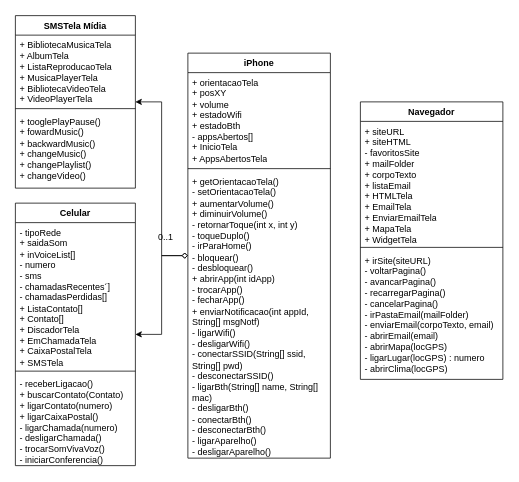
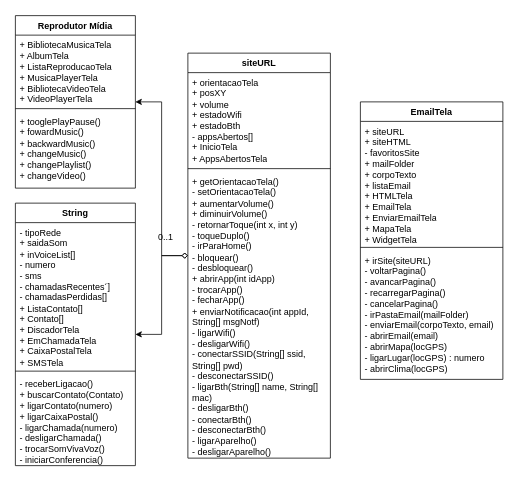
  <mxCell id="0" />
  <mxCell id="1" parent="0" />
- <mxCell id="2" value="Celular" style="swimlane;fontStyle=1;align=center;verticalAlign=top;childLayout=stackLayout;horizontal=1;startSize=26;horizontalStack=0;resizeParent=1;resizeParentMax=0;resizeLast=0;collapsible=1;marginBottom=0;whiteSpace=wrap;html=1;" parent="1" vertex="1"><mxGeometry x="20" y="270" width="160" height="350" as="geometry" /></mxCell>
+ <mxCell id="2" value="String" style="swimlane;fontStyle=1;align=center;verticalAlign=top;childLayout=stackLayout;horizontal=1;startSize=26;horizontalStack=0;resizeParent=1;resizeParentMax=0;resizeLast=0;collapsible=1;marginBottom=0;whiteSpace=wrap;html=1;" parent="1" vertex="1"><mxGeometry x="20" y="270" width="160" height="350" as="geometry" /></mxCell>
  <mxCell id="3" value="&lt;div&gt;- tipoRede&lt;/div&gt;&lt;div&gt;+ saidaSom&lt;/div&gt;&lt;div&gt;+ inVoiceList[]&lt;/div&gt;&lt;div&gt;- numero&lt;/div&gt;&lt;div&gt;- sms&lt;/div&gt;&lt;div&gt;- chamadasRecentes´]&lt;/div&gt;&lt;div&gt;- chamadasPerdidas[]&lt;br&gt;&lt;/div&gt;&lt;div&gt;+ ListaContato[]&lt;/div&gt;&lt;div&gt;+ Contato[]&lt;/div&gt;&lt;div&gt;+ DiscadorTela&lt;/div&gt;&lt;div&gt;+ EmChamadaTela&lt;/div&gt;&lt;div&gt;+ CaixaPostalTela&lt;/div&gt;&lt;div&gt;+ SMSTela&lt;br&gt;&lt;/div&gt;" style="text;strokeColor=none;fillColor=none;align=left;verticalAlign=top;spacingLeft=4;spacingRight=4;overflow=hidden;rotatable=0;points=[[0,0.5],[1,0.5]];portConstraint=eastwest;whiteSpace=wrap;html=1;" parent="2" vertex="1"><mxGeometry y="26" width="160" height="194" as="geometry" /></mxCell>
  <mxCell id="4" value="" style="line;strokeWidth=1;fillColor=none;align=left;verticalAlign=middle;spacingTop=-1;spacingLeft=3;spacingRight=3;rotatable=0;labelPosition=right;points=[];portConstraint=eastwest;strokeColor=inherit;" parent="2" vertex="1"><mxGeometry y="220" width="160" height="8" as="geometry" /></mxCell>
  <mxCell id="5" value="&lt;div&gt;- receberLigacao()&lt;/div&gt;&lt;div&gt;+ buscarContato(Contato)&lt;/div&gt;&lt;div&gt;+ ligarContato(numero)&lt;/div&gt;&lt;div&gt;+ ligarCaixaPostal()&lt;/div&gt;&lt;div&gt;- ligarChamada(numero)&lt;/div&gt;&lt;div&gt;- desligarChamada()&lt;/div&gt;&lt;div&gt;- trocarSomVivaVoz()&lt;/div&gt;&lt;div&gt;- iniciarConferencia()&lt;br&gt;&lt;/div&gt;" style="text;strokeColor=none;fillColor=none;align=left;verticalAlign=top;spacingLeft=4;spacingRight=4;overflow=hidden;rotatable=0;points=[[0,0.5],[1,0.5]];portConstraint=eastwest;whiteSpace=wrap;html=1;" parent="2" vertex="1"><mxGeometry y="228" width="160" height="122" as="geometry" /></mxCell>
- <mxCell id="6" value="Navegador" style="swimlane;fontStyle=1;align=center;verticalAlign=top;childLayout=stackLayout;horizontal=1;startSize=26;horizontalStack=0;resizeParent=1;resizeParentMax=0;resizeLast=0;collapsible=1;marginBottom=0;whiteSpace=wrap;html=1;" parent="1" vertex="1"><mxGeometry x="480" y="135" width="190" height="370" as="geometry" /></mxCell>
+ <mxCell id="6" value="EmailTela" style="swimlane;fontStyle=1;align=center;verticalAlign=top;childLayout=stackLayout;horizontal=1;startSize=26;horizontalStack=0;resizeParent=1;resizeParentMax=0;resizeLast=0;collapsible=1;marginBottom=0;whiteSpace=wrap;html=1;" parent="1" vertex="1"><mxGeometry x="480" y="135" width="190" height="370" as="geometry" /></mxCell>
  <mxCell id="7" value="&lt;div&gt;+ siteURL&lt;/div&gt;&lt;div&gt;+ siteHTML&lt;/div&gt;&lt;div&gt;- favoritosSite&lt;br&gt;&lt;/div&gt;&lt;div&gt;+ mailFolder&lt;/div&gt;&lt;div&gt;+ corpoTexto&lt;/div&gt;&lt;div&gt;+ listaEmail&lt;br&gt;&lt;/div&gt;&lt;div&gt;+ HTMLTela&lt;/div&gt;&lt;div&gt;+ EmailTela&lt;/div&gt;&lt;div&gt;+ EnviarEmailTela&lt;/div&gt;&lt;div&gt;+ MapaTela&lt;/div&gt;&lt;div&gt;+ WidgetTela&lt;br&gt;&lt;/div&gt;" style="text;strokeColor=none;fillColor=none;align=left;verticalAlign=top;spacingLeft=4;spacingRight=4;overflow=hidden;rotatable=0;points=[[0,0.5],[1,0.5]];portConstraint=eastwest;whiteSpace=wrap;html=1;" parent="6" vertex="1"><mxGeometry y="26" width="190" height="164" as="geometry" /></mxCell>
  <mxCell id="8" value="" style="line;strokeWidth=1;fillColor=none;align=left;verticalAlign=middle;spacingTop=-1;spacingLeft=3;spacingRight=3;rotatable=0;labelPosition=right;points=[];portConstraint=eastwest;strokeColor=inherit;" parent="6" vertex="1"><mxGeometry y="190" width="190" height="8" as="geometry" /></mxCell>
  <mxCell id="9" value="&lt;div&gt;+ irSite(siteURL)&lt;/div&gt;&lt;div&gt;- voltarPagina()&lt;/div&gt;&lt;div&gt;- avancarPagina()&lt;/div&gt;&lt;div&gt;- recarregarPagina()&lt;/div&gt;&lt;div&gt;- cancelarPagina()&lt;/div&gt;&lt;div&gt;- irPastaEmail(mailFolder)&lt;/div&gt;&lt;div&gt;- enviarEmail(corpoTexto, email)&lt;/div&gt;&lt;div&gt;- abrirEmail(email)&lt;/div&gt;&lt;div&gt;- abrirMapa(locGPS)&lt;/div&gt;&lt;div&gt;- ligarLugar(locGPS) : numero&lt;br&gt;&lt;/div&gt;&lt;div&gt;- abrirClima(locGPS)&lt;br&gt;&lt;/div&gt;" style="text;strokeColor=none;fillColor=none;align=left;verticalAlign=top;spacingLeft=4;spacingRight=4;overflow=hidden;rotatable=0;points=[[0,0.5],[1,0.5]];portConstraint=eastwest;whiteSpace=wrap;html=1;" parent="6" vertex="1"><mxGeometry y="198" width="190" height="172" as="geometry" /></mxCell>
  <mxCell id="10" style="edgeStyle=orthogonalEdgeStyle;rounded=0;orthogonalLoop=1;jettySize=auto;html=1;startArrow=diamond;startFill=0;" parent="1" source="12" target="2" edge="1"><mxGeometry relative="1" as="geometry" /></mxCell>
  <mxCell id="11" style="edgeStyle=orthogonalEdgeStyle;rounded=0;orthogonalLoop=1;jettySize=auto;html=1;startArrow=diamond;startFill=0;" parent="1" source="12" target="16" edge="1"><mxGeometry relative="1" as="geometry" /></mxCell>
- <mxCell id="12" value="iPhone" style="swimlane;fontStyle=1;align=center;verticalAlign=top;childLayout=stackLayout;horizontal=1;startSize=26;horizontalStack=0;resizeParent=1;resizeParentMax=0;resizeLast=0;collapsible=1;marginBottom=0;whiteSpace=wrap;html=1;" parent="1" vertex="1"><mxGeometry x="250" y="70" width="190" height="540" as="geometry" /></mxCell>
+ <mxCell id="12" value="siteURL" style="swimlane;fontStyle=1;align=center;verticalAlign=top;childLayout=stackLayout;horizontal=1;startSize=26;horizontalStack=0;resizeParent=1;resizeParentMax=0;resizeLast=0;collapsible=1;marginBottom=0;whiteSpace=wrap;html=1;" parent="1" vertex="1"><mxGeometry x="250" y="70" width="190" height="540" as="geometry" /></mxCell>
  <mxCell id="13" value="&lt;div&gt;+ orientacaoTela&lt;/div&gt;&lt;div&gt;+ posXY&lt;br&gt;&lt;/div&gt;&lt;div&gt;+ volume&lt;/div&gt;&lt;div&gt;+ estadoWifi&lt;/div&gt;&lt;div&gt;+ estadoBth&lt;br&gt;&lt;/div&gt;&lt;div&gt;- appsAbertos[]&lt;/div&gt;&lt;div&gt;+ InicioTela&lt;/div&gt;&lt;div&gt;+ AppsAbertosTela&lt;/div&gt;" style="text;strokeColor=none;fillColor=none;align=left;verticalAlign=top;spacingLeft=4;spacingRight=4;overflow=hidden;rotatable=0;points=[[0,0.5],[1,0.5]];portConstraint=eastwest;whiteSpace=wrap;html=1;" parent="12" vertex="1"><mxGeometry y="26" width="190" height="124" as="geometry" /></mxCell>
  <mxCell id="14" value="" style="line;strokeWidth=1;fillColor=none;align=left;verticalAlign=middle;spacingTop=-1;spacingLeft=3;spacingRight=3;rotatable=0;labelPosition=right;points=[];portConstraint=eastwest;strokeColor=inherit;" parent="12" vertex="1"><mxGeometry y="150" width="190" height="8" as="geometry" /></mxCell>
  <mxCell id="15" value="&lt;div&gt;+ getOrientacaoTela()&lt;/div&gt;&lt;div&gt;- setOrientacaoTela()&lt;br&gt;&lt;/div&gt;&lt;div&gt;+ aumentarVolume()&lt;/div&gt;&lt;div&gt;+ diminuirVolume()&lt;/div&gt;&lt;div&gt;- retornarToque(int x, int y)&lt;/div&gt;&lt;div&gt;- toqueDuplo()&lt;br&gt;&lt;/div&gt;&lt;div&gt;- irParaHome()&lt;/div&gt;&lt;div&gt;- bloquear()&lt;/div&gt;&lt;div&gt;- desbloquear()&lt;/div&gt;&lt;div&gt;+ abrirApp(int idApp)&lt;/div&gt;&lt;div&gt;- trocarApp()&lt;/div&gt;&lt;div&gt;- fecharApp()&lt;/div&gt;&lt;div&gt;+ enviarNotificacao(int appId, String[] msgNotf)&lt;/div&gt;&lt;div&gt;- ligarWifi()&lt;/div&gt;&lt;div&gt;- desligarWifi()&lt;/div&gt;&lt;div&gt;- conectarSSID(String[] ssid, String[] pwd)&lt;/div&gt;&lt;div&gt;- desconectarSSID()&lt;br&gt;&lt;/div&gt;&lt;div&gt;- ligarBth(String[] name, String[] mac)&lt;/div&gt;&lt;div&gt;- desligarBth()&lt;/div&gt;&lt;div&gt;- conectarBth()&lt;/div&gt;&lt;div&gt;- desconectarBth()&lt;br&gt;&lt;/div&gt;&lt;div&gt;- ligarAparelho()&lt;/div&gt;&lt;div&gt;- desligarAparelho()&lt;br&gt;&lt;/div&gt;" style="text;strokeColor=none;fillColor=none;align=left;verticalAlign=top;spacingLeft=4;spacingRight=4;overflow=hidden;rotatable=0;points=[[0,0.5],[1,0.5]];portConstraint=eastwest;whiteSpace=wrap;html=1;" parent="12" vertex="1"><mxGeometry y="158" width="190" height="382" as="geometry" /></mxCell>
- <mxCell id="16" value="SMSTela Mídia" style="swimlane;fontStyle=1;align=center;verticalAlign=top;childLayout=stackLayout;horizontal=1;startSize=26;horizontalStack=0;resizeParent=1;resizeParentMax=0;resizeLast=0;collapsible=1;marginBottom=0;whiteSpace=wrap;html=1;" parent="1" vertex="1"><mxGeometry x="20" y="20" width="160" height="230" as="geometry" /></mxCell>
+ <mxCell id="16" value="Reprodutor Mídia" style="swimlane;fontStyle=1;align=center;verticalAlign=top;childLayout=stackLayout;horizontal=1;startSize=26;horizontalStack=0;resizeParent=1;resizeParentMax=0;resizeLast=0;collapsible=1;marginBottom=0;whiteSpace=wrap;html=1;" parent="1" vertex="1"><mxGeometry x="20" y="20" width="160" height="230" as="geometry" /></mxCell>
  <mxCell id="17" value="&lt;div&gt;+ BibliotecaMusicaTela&lt;br&gt;&lt;/div&gt;&lt;div&gt;+ AlbumTela&lt;/div&gt;&lt;div&gt;+ ListaReproducaoTela&lt;/div&gt;&lt;div&gt;+ MusicaPlayerTela&lt;/div&gt;&lt;div&gt;+ BibliotecaVideoTela&lt;/div&gt;&lt;div&gt;+ VideoPlayerTela&lt;/div&gt;" style="text;strokeColor=none;fillColor=none;align=left;verticalAlign=top;spacingLeft=4;spacingRight=4;overflow=hidden;rotatable=0;points=[[0,0.5],[1,0.5]];portConstraint=eastwest;whiteSpace=wrap;html=1;" parent="16" vertex="1"><mxGeometry y="26" width="160" height="94" as="geometry" /></mxCell>
  <mxCell id="18" value="" style="line;strokeWidth=1;fillColor=none;align=left;verticalAlign=middle;spacingTop=-1;spacingLeft=3;spacingRight=3;rotatable=0;labelPosition=right;points=[];portConstraint=eastwest;strokeColor=inherit;" parent="16" vertex="1"><mxGeometry y="120" width="160" height="8" as="geometry" /></mxCell>
  <mxCell id="19" value="&lt;div&gt;+ tooglePlayPause()&lt;/div&gt;&lt;div&gt;+ fowardMusic()&lt;/div&gt;&lt;div&gt;+ backwardMusic()&lt;/div&gt;&lt;div&gt;+ changeMusic()&lt;/div&gt;&lt;div&gt;+ changePlaylist()&lt;/div&gt;&lt;div&gt;+ changeVideo()&lt;/div&gt;" style="text;strokeColor=none;fillColor=none;align=left;verticalAlign=top;spacingLeft=4;spacingRight=4;overflow=hidden;rotatable=0;points=[[0,0.5],[1,0.5]];portConstraint=eastwest;whiteSpace=wrap;html=1;" parent="16" vertex="1"><mxGeometry y="128" width="160" height="102" as="geometry" /></mxCell>
  <mxCell id="20" value="0..1" style="text;html=1;align=center;verticalAlign=middle;resizable=0;points=[];autosize=1;strokeColor=none;fillColor=none;" parent="1" vertex="1"><mxGeometry x="200" y="300" width="40" height="30" as="geometry" /></mxCell>
